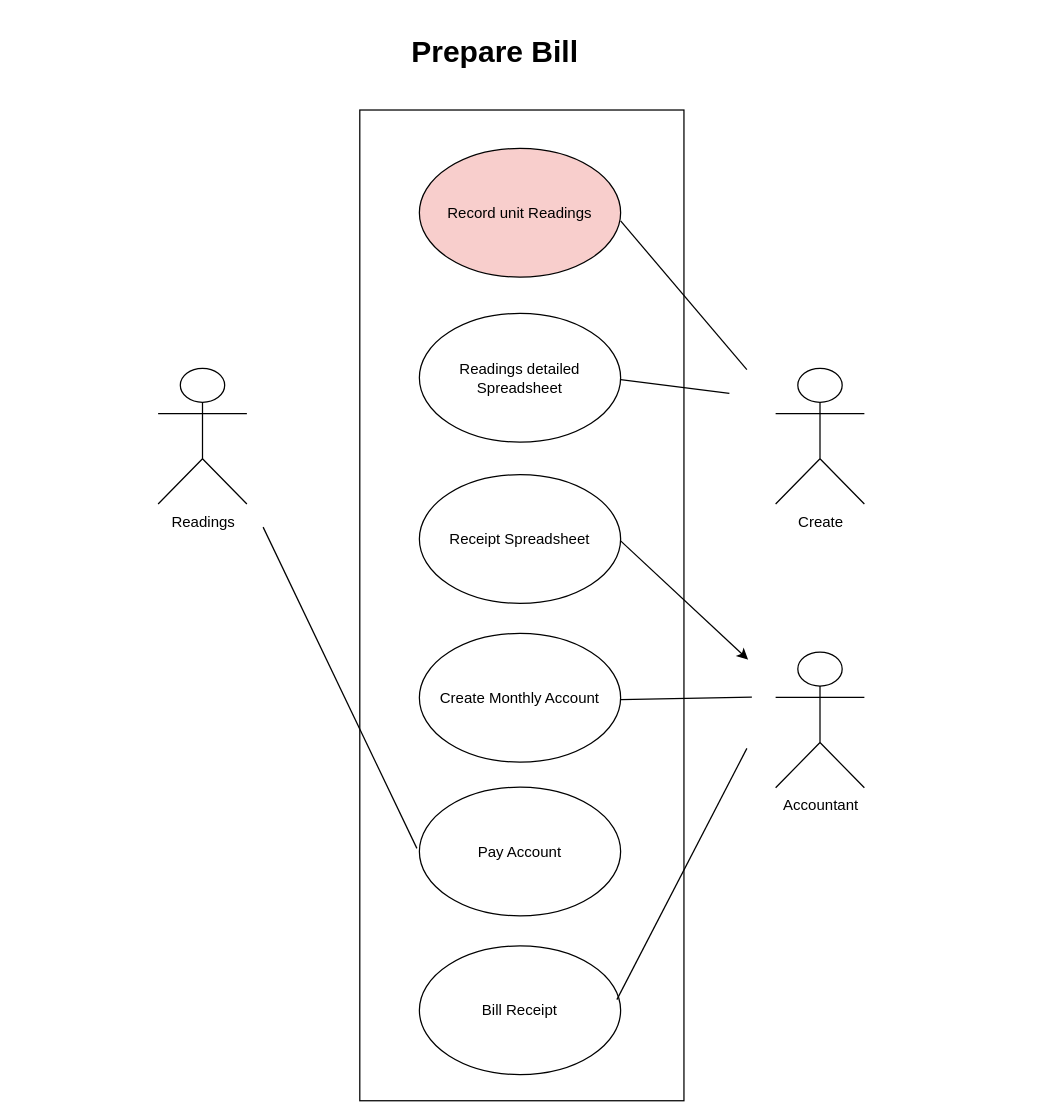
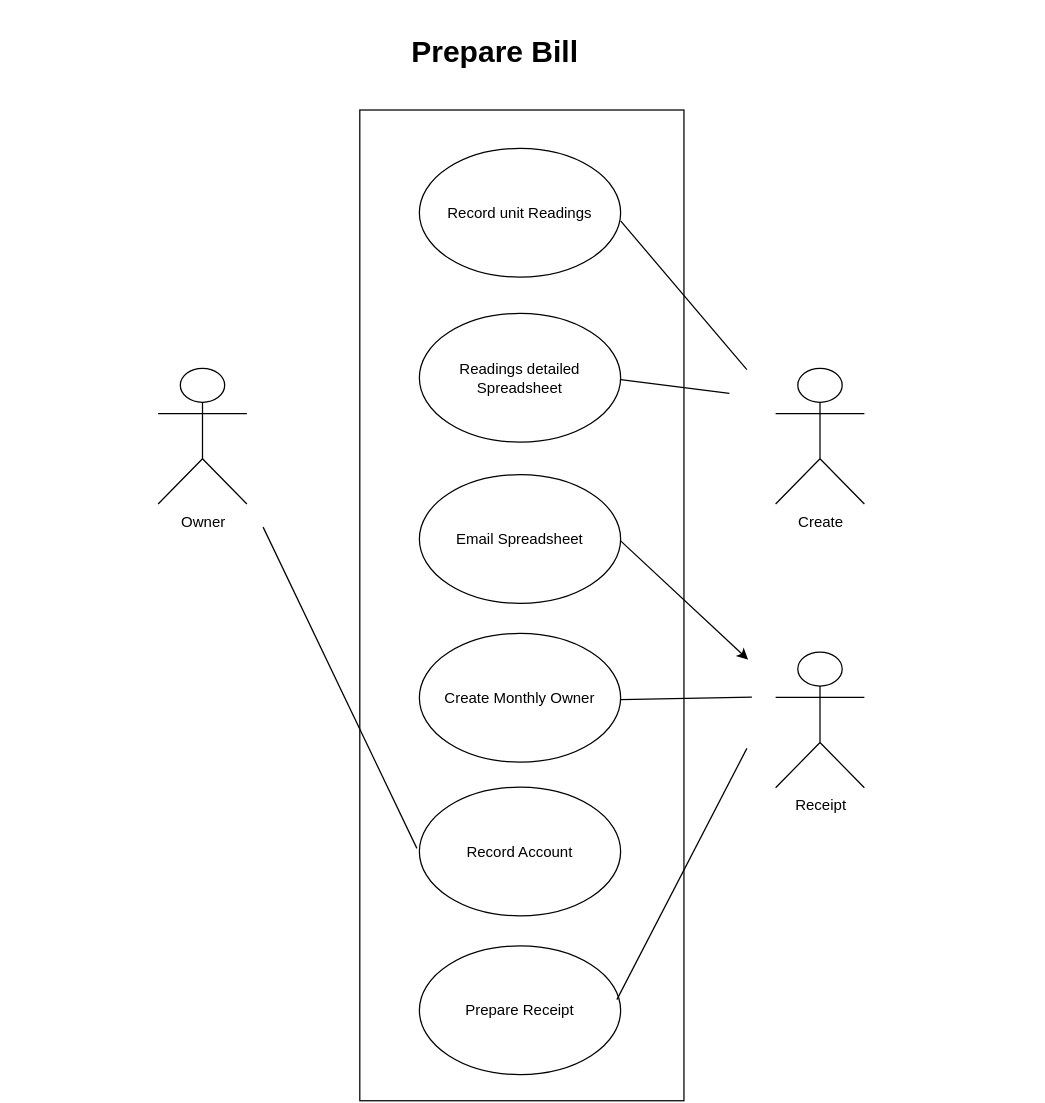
  <mxCell id="0" />
  <mxCell id="1" parent="0" />
  <mxCell id="2" value="" style="rounded=0;whiteSpace=wrap;html=1;rotation=-90;" vertex="1" parent="1"><mxGeometry x="20.71" y="353.95" width="792.59" height="259.32" as="geometry" /></mxCell>
  <mxCell id="3" value="&lt;h1 style=&quot;margin-top: 0px;&quot;&gt;Prepare Bill&lt;/h1&gt;" style="text;html=1;whiteSpace=wrap;overflow=hidden;rounded=0;" vertex="1" parent="1"><mxGeometry x="327" y="20" width="180" height="46" as="geometry" /></mxCell>
- <mxCell id="4" value="Record unit Readings" style="ellipse;whiteSpace=wrap;html=1;fillColor=#f8cecc;" vertex="1" parent="1"><mxGeometry x="335" y="118" width="161" height="103" as="geometry" /></mxCell>
+ <mxCell id="4" value="Record unit Readings" style="ellipse;whiteSpace=wrap;html=1;" vertex="1" parent="1"><mxGeometry x="335" y="118" width="161" height="103" as="geometry" /></mxCell>
  <mxCell id="5" value="Readings detailed Spreadsheet" style="ellipse;whiteSpace=wrap;html=1;" vertex="1" parent="1"><mxGeometry x="335" y="250" width="161" height="103" as="geometry" /></mxCell>
- <mxCell id="6" value="Receipt Spreadsheet" style="ellipse;whiteSpace=wrap;html=1;" vertex="1" parent="1"><mxGeometry x="335" y="379" width="161" height="103" as="geometry" /></mxCell>
- <mxCell id="7" value="Create Monthly Account" style="ellipse;whiteSpace=wrap;html=1;" vertex="1" parent="1"><mxGeometry x="335" y="506" width="161" height="103" as="geometry" /></mxCell>
- <mxCell id="8" value="Pay Account" style="ellipse;whiteSpace=wrap;html=1;" vertex="1" parent="1"><mxGeometry x="335" y="629" width="161" height="103" as="geometry" /></mxCell>
- <mxCell id="9" value="Readings" style="shape=umlActor;verticalLabelPosition=bottom;verticalAlign=top;html=1;outlineConnect=0;" vertex="1" parent="1"><mxGeometry x="126" y="294" width="71" height="108.5" as="geometry" /></mxCell>
+ <mxCell id="6" value="Email Spreadsheet" style="ellipse;whiteSpace=wrap;html=1;" vertex="1" parent="1"><mxGeometry x="335" y="379" width="161" height="103" as="geometry" /></mxCell>
+ <mxCell id="7" value="Create Monthly Owner" style="ellipse;whiteSpace=wrap;html=1;" vertex="1" parent="1"><mxGeometry x="335" y="506" width="161" height="103" as="geometry" /></mxCell>
+ <mxCell id="8" value="Record Account" style="ellipse;whiteSpace=wrap;html=1;" vertex="1" parent="1"><mxGeometry x="335" y="629" width="161" height="103" as="geometry" /></mxCell>
+ <mxCell id="9" value="Owner" style="shape=umlActor;verticalLabelPosition=bottom;verticalAlign=top;html=1;outlineConnect=0;" vertex="1" parent="1"><mxGeometry x="126" y="294" width="71" height="108.5" as="geometry" /></mxCell>
  <mxCell id="10" value="Create" style="shape=umlActor;verticalLabelPosition=bottom;verticalAlign=top;html=1;outlineConnect=0;" vertex="1" parent="1"><mxGeometry x="620" y="294" width="71" height="108.5" as="geometry" /></mxCell>
- <mxCell id="11" value="Accountant" style="shape=umlActor;verticalLabelPosition=bottom;verticalAlign=top;html=1;outlineConnect=0;" vertex="1" parent="1"><mxGeometry x="620" y="521" width="71" height="108.5" as="geometry" /></mxCell>
- <mxCell id="12" value="Bill Receipt" style="ellipse;whiteSpace=wrap;html=1;" vertex="1" parent="1"><mxGeometry x="335" y="756" width="161" height="103" as="geometry" /></mxCell>
+ <mxCell id="11" value="Receipt" style="shape=umlActor;verticalLabelPosition=bottom;verticalAlign=top;html=1;outlineConnect=0;" vertex="1" parent="1"><mxGeometry x="620" y="521" width="71" height="108.5" as="geometry" /></mxCell>
+ <mxCell id="12" value="Prepare Receipt" style="ellipse;whiteSpace=wrap;html=1;" vertex="1" parent="1"><mxGeometry x="335" y="756" width="161" height="103" as="geometry" /></mxCell>
  <mxCell id="13" value="" style="endArrow=none;html=1;rounded=0;" edge="1" parent="1"><mxGeometry width="50" height="50" relative="1" as="geometry"><mxPoint x="496" y="176" as="sourcePoint" /><mxPoint x="597" y="295" as="targetPoint" /></mxGeometry></mxCell>
  <mxCell id="14" value="" style="endArrow=none;html=1;rounded=0;" edge="1" parent="1"><mxGeometry width="50" height="50" relative="1" as="geometry"><mxPoint x="496" y="303" as="sourcePoint" /><mxPoint x="583" y="314" as="targetPoint" /></mxGeometry></mxCell>
  <mxCell id="15" value="" style="endArrow=none;html=1;rounded=0;" edge="1" parent="1"><mxGeometry width="50" height="50" relative="1" as="geometry"><mxPoint x="210" y="421" as="sourcePoint" /><mxPoint x="333" y="678" as="targetPoint" /></mxGeometry></mxCell>
  <mxCell id="16" value="" style="endArrow=none;html=1;rounded=0;" edge="1" parent="1"><mxGeometry width="50" height="50" relative="1" as="geometry"><mxPoint x="496" y="559" as="sourcePoint" /><mxPoint x="601" y="557" as="targetPoint" /></mxGeometry></mxCell>
  <mxCell id="17" value="" style="endArrow=none;html=1;rounded=0;" edge="1" parent="1"><mxGeometry width="50" height="50" relative="1" as="geometry"><mxPoint x="493" y="799" as="sourcePoint" /><mxPoint x="597" y="598" as="targetPoint" /></mxGeometry></mxCell>
  <mxCell id="18" value="" style="endArrow=classic;html=1;rounded=0;" edge="1" parent="1"><mxGeometry width="50" height="50" relative="1" as="geometry"><mxPoint x="496" y="432" as="sourcePoint" /><mxPoint x="598" y="527" as="targetPoint" /></mxGeometry></mxCell>
